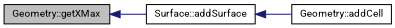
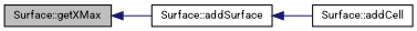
  digraph {
    fontname=Roboto
    rankdir=LR
    node [color=black fillcolor=white fontname=Roboto fontsize=10 shape=record style=filled]
    edge [color=midnightblue dir=back fontname=Roboto fontsize=10 labelfontname=Helvetica labelfontsize=10 style=solid]
-   n1 [fillcolor=grey75 fontcolor=black height=0.2 label="Geometry::getXMax" width=0.4]
+   n1 [fillcolor=grey75 fontcolor=black height=0.2 label="Surface::getXMax" width=0.4]
    n2 [height=0.2 label="Surface::addSurface" width=0.4]
-   n3 [height=0.2 label="Geometry::addCell" width=0.4]
+   n3 [height=0.2 label="Surface::addCell" width=0.4]
    n1 -> n2
    n2 -> n3
  }
